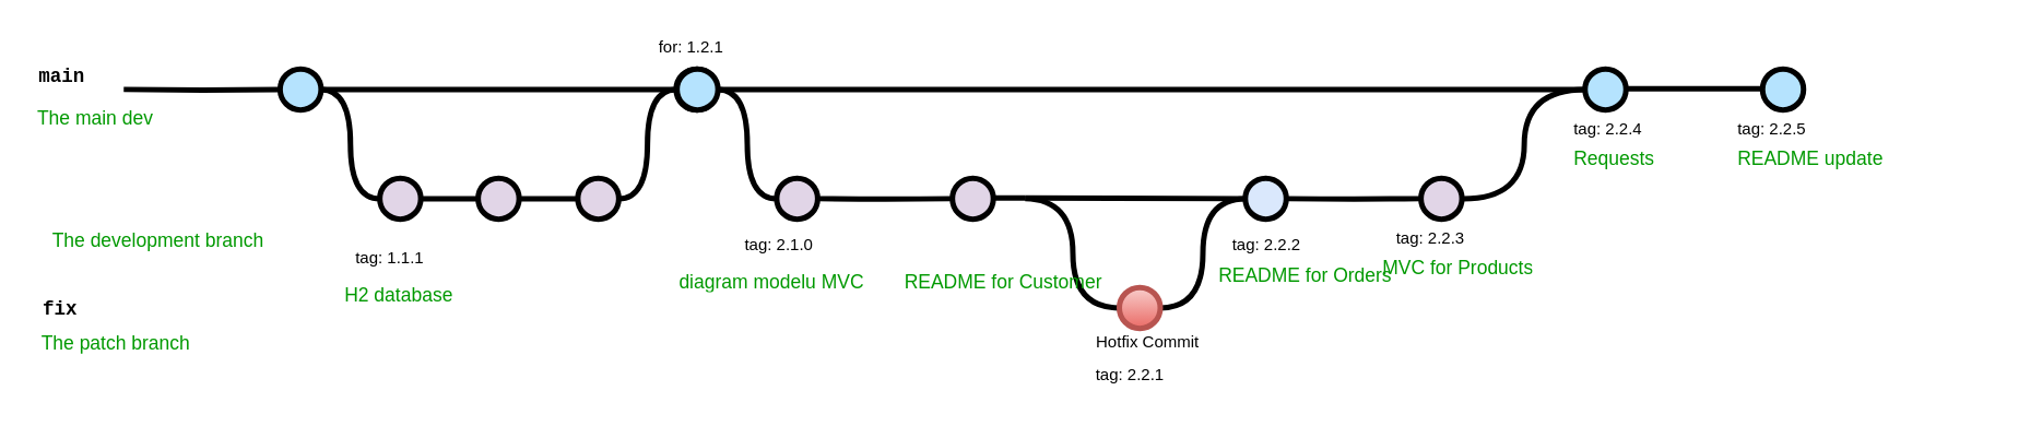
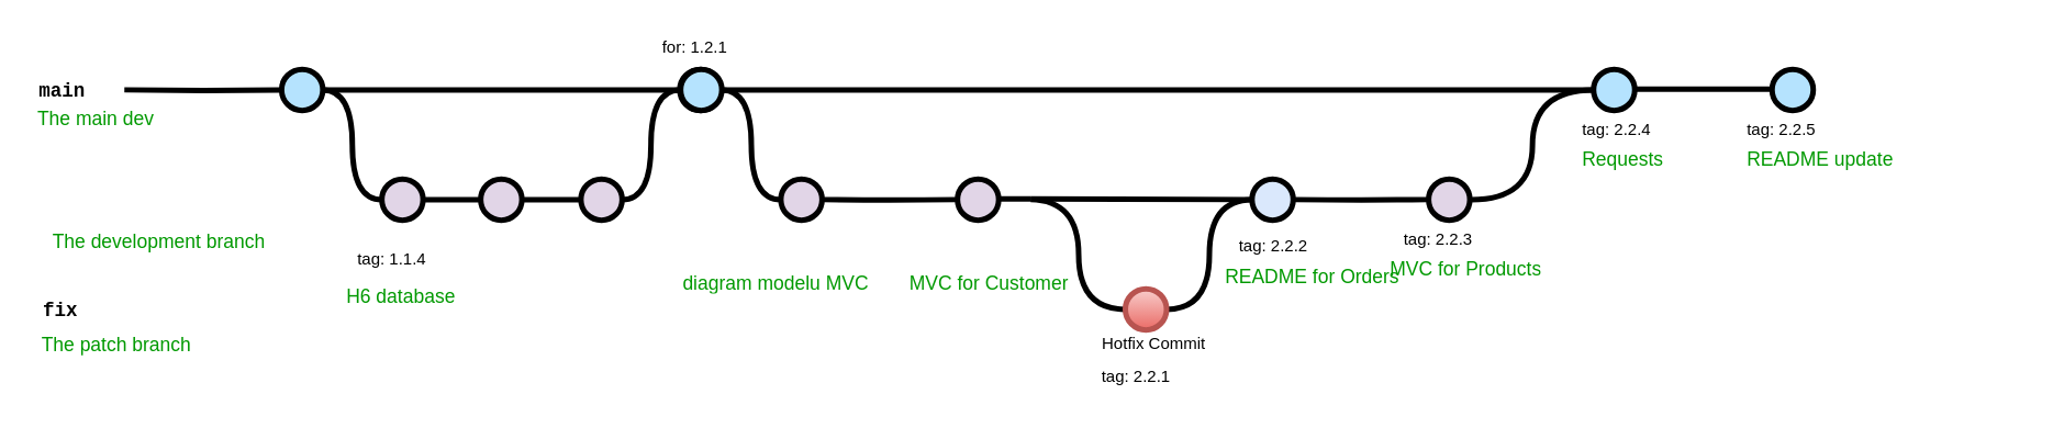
  <mxCell id="0" />
  <mxCell id="1" parent="0" />
  <mxCell id="2" value="" style="edgeStyle=orthogonalEdgeStyle;rounded=0;html=1;jettySize=auto;orthogonalLoop=1;plain-blue;endArrow=none;endFill=0;strokeWidth=4;strokeColor=#000000;" parent="1" source="4" target="6" edge="1"><mxGeometry x="304.5" y="180" as="geometry" /></mxCell>
  <mxCell id="3" style="edgeStyle=orthogonalEdgeStyle;curved=1;rounded=0;html=1;exitX=1;exitY=0.5;exitPerimeter=0;entryX=0;entryY=0.5;entryPerimeter=0;endArrow=none;endFill=0;jettySize=auto;orthogonalLoop=1;strokeWidth=4;fontSize=15;" parent="1" source="4" target="12" edge="1"><mxGeometry relative="1" as="geometry" /></mxCell>
  <mxCell id="4" value="" style="verticalLabelPosition=bottom;verticalAlign=top;html=1;strokeWidth=4;shape=mxgraph.flowchart.on-page_reference;plain-blue;gradientColor=none;fillColor=#B5E3Fe;strokeColor=#000000;" parent="1" vertex="1"><mxGeometry x="204.5" y="50" width="30" height="30" as="geometry" /></mxCell>
  <mxCell id="5" value="" style="edgeStyle=orthogonalEdgeStyle;curved=1;rounded=0;orthogonalLoop=1;jettySize=auto;html=1;endArrow=none;endFill=0;strokeWidth=4;fontFamily=Courier New;fontSize=16;entryX=0;entryY=0.5;entryDx=0;entryDy=0;entryPerimeter=0;" parent="1" source="6" target="45" edge="1"><mxGeometry relative="1" as="geometry"><mxPoint x="1110" y="65" as="targetPoint" /></mxGeometry></mxCell>
  <mxCell id="6" value="" style="verticalLabelPosition=bottom;verticalAlign=top;html=1;strokeWidth=4;shape=mxgraph.flowchart.on-page_reference;plain-blue;gradientColor=none;strokeColor=#000000;" parent="1" vertex="1"><mxGeometry x="494.5" y="50" width="30" height="30" as="geometry" /></mxCell>
  <mxCell id="7" value="" style="edgeStyle=orthogonalEdgeStyle;curved=1;rounded=0;orthogonalLoop=1;jettySize=auto;html=1;endArrow=none;endFill=0;strokeWidth=4;fontFamily=Courier New;fontSize=16;entryX=0;entryY=0.5;entryDx=0;entryDy=0;entryPerimeter=0;" parent="1" target="20" edge="1"><mxGeometry relative="1" as="geometry"><mxPoint x="729.5" y="240" as="targetPoint" /><mxPoint x="750" y="145" as="sourcePoint" /></mxGeometry></mxCell>
  <mxCell id="8" value="" style="verticalLabelPosition=bottom;verticalAlign=top;html=1;strokeWidth=4;shape=mxgraph.flowchart.on-page_reference;plain-blue;gradientColor=none;strokeColor=#000000;" parent="1" vertex="1"><mxGeometry x="911.25" y="130" width="30" height="30" as="geometry" /></mxCell>
  <mxCell id="9" value="" style="edgeStyle=orthogonalEdgeStyle;rounded=0;html=1;jettySize=auto;orthogonalLoop=1;strokeWidth=4;endArrow=none;endFill=0;" parent="1" target="4" edge="1"><mxGeometry x="204.5" y="180" as="geometry"><mxPoint x="90" y="65" as="sourcePoint" /></mxGeometry></mxCell>
- <mxCell id="10" value="main" style="text;html=1;strokeColor=none;fillColor=none;align=center;verticalAlign=middle;whiteSpace=wrap;overflow=hidden;fontSize=14;fontStyle=1;fontFamily=Courier New;" parent="1" vertex="1"><mxGeometry x="20" y="45" width="50" height="20" as="geometry" /></mxCell>
+ <mxCell id="10" value="main" style="text;html=1;strokeColor=none;fillColor=none;align=center;verticalAlign=middle;whiteSpace=wrap;overflow=hidden;fontSize=14;fontStyle=1;fontFamily=Courier New;" parent="1" vertex="1"><mxGeometry x="20" y="55" width="50" height="20" as="geometry" /></mxCell>
  <mxCell id="11" style="edgeStyle=orthogonalEdgeStyle;curved=1;rounded=0;html=1;exitX=1;exitY=0.5;exitPerimeter=0;entryX=0;entryY=0.5;entryPerimeter=0;endArrow=none;endFill=0;jettySize=auto;orthogonalLoop=1;strokeWidth=4;fontSize=15;" parent="1" source="12" target="14" edge="1"><mxGeometry relative="1" as="geometry" /></mxCell>
  <mxCell id="12" value="" style="verticalLabelPosition=bottom;verticalAlign=top;html=1;strokeWidth=4;shape=mxgraph.flowchart.on-page_reference;plain-purple;gradientColor=none;strokeColor=#000000;" parent="1" vertex="1"><mxGeometry x="277.5" y="130" width="30" height="30" as="geometry" /></mxCell>
  <mxCell id="13" style="edgeStyle=orthogonalEdgeStyle;curved=1;rounded=0;html=1;exitX=1;exitY=0.5;exitPerimeter=0;entryX=0;entryY=0.5;entryPerimeter=0;endArrow=none;endFill=0;jettySize=auto;orthogonalLoop=1;strokeWidth=4;fontSize=15;" parent="1" source="14" target="16" edge="1"><mxGeometry relative="1" as="geometry" /></mxCell>
  <mxCell id="14" value="" style="verticalLabelPosition=bottom;verticalAlign=top;html=1;strokeWidth=4;shape=mxgraph.flowchart.on-page_reference;plain-purple;gradientColor=none;strokeColor=#000000;" parent="1" vertex="1"><mxGeometry x="349.5" y="130" width="30" height="30" as="geometry" /></mxCell>
  <mxCell id="15" style="edgeStyle=orthogonalEdgeStyle;curved=1;rounded=0;html=1;exitX=1;exitY=0.5;exitPerimeter=0;entryX=0;entryY=0.5;entryPerimeter=0;endArrow=none;endFill=0;jettySize=auto;orthogonalLoop=1;strokeWidth=4;fontSize=15;" parent="1" source="16" target="6" edge="1"><mxGeometry relative="1" as="geometry" /></mxCell>
  <mxCell id="16" value="" style="verticalLabelPosition=bottom;verticalAlign=top;html=1;strokeWidth=4;shape=mxgraph.flowchart.on-page_reference;plain-purple;gradientColor=none;strokeColor=#000000;" parent="1" vertex="1"><mxGeometry x="422.5" y="130" width="30" height="30" as="geometry" /></mxCell>
  <mxCell id="17" value="The main dev&lt;br&gt;" style="text;html=1;strokeColor=none;fillColor=none;align=left;verticalAlign=middle;whiteSpace=wrap;overflow=hidden;fontSize=14;fontStyle=0;fontColor=#009900;" parent="1" vertex="1"><mxGeometry x="25.25" y="75" width="132.25" height="20" as="geometry" /></mxCell>
  <mxCell id="18" value="The development branch" style="text;html=1;strokeColor=none;fillColor=none;align=left;verticalAlign=middle;whiteSpace=wrap;overflow=hidden;fontSize=14;fontStyle=0;fontColor=#009900;" parent="1" vertex="1"><mxGeometry x="36.25" y="165" width="202.25" height="20" as="geometry" /></mxCell>
  <mxCell id="19" value="" style="edgeStyle=orthogonalEdgeStyle;curved=1;rounded=0;orthogonalLoop=1;jettySize=auto;html=1;endArrow=none;endFill=0;strokeWidth=4;fontFamily=Courier New;fontSize=16;entryX=0;entryY=0.5;entryDx=0;entryDy=0;entryPerimeter=0;" parent="1" source="20" target="8" edge="1"><mxGeometry relative="1" as="geometry"><mxPoint x="942.25" y="225" as="targetPoint" /></mxGeometry></mxCell>
  <mxCell id="20" value="" style="verticalLabelPosition=bottom;verticalAlign=top;html=1;strokeWidth=4;shape=mxgraph.flowchart.on-page_reference;plain-blue;gradientColor=#EA6B66;strokeColor=#B85450;fillColor=#F8CECC;" parent="1" vertex="1"><mxGeometry x="819" y="210" width="30" height="30" as="geometry" /></mxCell>
  <mxCell id="21" value="Hotfix Commit" style="text;html=1;strokeColor=none;fillColor=none;align=center;verticalAlign=middle;whiteSpace=wrap;overflow=hidden;" parent="1" vertex="1"><mxGeometry x="799.5" y="235" width="80" height="30" as="geometry" /></mxCell>
- <mxCell id="22" value="tag: 1.1.1" style="text;whiteSpace=wrap;html=1;" vertex="1" parent="1"><mxGeometry x="258.38" y="175" width="80" height="30" as="geometry" /></mxCell>
+ <mxCell id="22" value="tag: 1.1.4" style="text;whiteSpace=wrap;html=1;" vertex="1" parent="1"><mxGeometry x="258.38" y="175" width="80" height="30" as="geometry" /></mxCell>
  <mxCell id="23" value="for: 1.2.1" style="text;whiteSpace=wrap;html=1;" vertex="1" parent="1"><mxGeometry x="480" y="20" width="80" height="30" as="geometry" /></mxCell>
- <mxCell id="24" value="H2 database" style="text;html=1;strokeColor=none;fillColor=none;align=left;verticalAlign=middle;whiteSpace=wrap;overflow=hidden;fontSize=14;fontStyle=0;fontColor=#009900;" vertex="1" parent="1"><mxGeometry x="250.25" y="205" width="202.25" height="20" as="geometry" /></mxCell>
+ <mxCell id="24" value="H6 database" style="text;html=1;strokeColor=none;fillColor=none;align=left;verticalAlign=middle;whiteSpace=wrap;overflow=hidden;fontSize=14;fontStyle=0;fontColor=#009900;" vertex="1" parent="1"><mxGeometry x="250.25" y="205" width="202.25" height="20" as="geometry" /></mxCell>
  <mxCell id="25" style="edgeStyle=orthogonalEdgeStyle;curved=1;rounded=0;html=1;exitX=1;exitY=0.5;exitPerimeter=0;entryX=0;entryY=0.5;entryPerimeter=0;endArrow=none;endFill=0;jettySize=auto;orthogonalLoop=1;strokeWidth=4;fontSize=15;" edge="1" parent="1" source="26" target="27"><mxGeometry relative="1" as="geometry" /></mxCell>
  <mxCell id="26" value="" style="verticalLabelPosition=bottom;verticalAlign=top;html=1;strokeWidth=4;shape=mxgraph.flowchart.on-page_reference;plain-blue;gradientColor=none;fillColor=#B5E3Fe;strokeColor=#000000;" vertex="1" parent="1"><mxGeometry x="495.12" y="50" width="30" height="30" as="geometry" /></mxCell>
  <mxCell id="27" value="" style="verticalLabelPosition=bottom;verticalAlign=top;html=1;strokeWidth=4;shape=mxgraph.flowchart.on-page_reference;plain-purple;gradientColor=none;strokeColor=#000000;" vertex="1" parent="1"><mxGeometry x="568.12" y="130" width="30" height="30" as="geometry" /></mxCell>
- <mxCell id="28" value="tag: 2.1.0" style="text;whiteSpace=wrap;html=1;" vertex="1" parent="1"><mxGeometry x="543.12" y="165" width="80" height="30" as="geometry" /></mxCell>
  <mxCell id="29" value="diagram modelu MVC" style="text;html=1;strokeColor=none;fillColor=none;align=left;verticalAlign=middle;whiteSpace=wrap;overflow=hidden;fontSize=14;fontStyle=0;fontColor=#009900;" vertex="1" parent="1"><mxGeometry x="494.5" y="195" width="202.25" height="20" as="geometry" /></mxCell>
  <mxCell id="30" style="edgeStyle=orthogonalEdgeStyle;curved=1;rounded=0;html=1;exitX=1;exitY=0.5;exitPerimeter=0;entryX=0;entryY=0.5;entryPerimeter=0;endArrow=none;endFill=0;jettySize=auto;orthogonalLoop=1;strokeWidth=4;fontSize=15;" edge="1" parent="1" target="31"><mxGeometry relative="1" as="geometry"><mxPoint x="598.12" y="145" as="sourcePoint" /></mxGeometry></mxCell>
  <mxCell id="31" value="" style="verticalLabelPosition=bottom;verticalAlign=top;html=1;strokeWidth=4;shape=mxgraph.flowchart.on-page_reference;plain-purple;gradientColor=none;strokeColor=#000000;" vertex="1" parent="1"><mxGeometry x="696.75" y="130" width="30" height="30" as="geometry" /></mxCell>
- <mxCell id="32" value="README for Customer" style="text;html=1;strokeColor=none;fillColor=none;align=left;verticalAlign=middle;whiteSpace=wrap;overflow=hidden;fontSize=14;fontStyle=0;fontColor=#009900;" vertex="1" parent="1"><mxGeometry x="660" y="195" width="202.25" height="20" as="geometry" /></mxCell>
+ <mxCell id="32" value="MVC for Customer" style="text;html=1;strokeColor=none;fillColor=none;align=left;verticalAlign=middle;whiteSpace=wrap;overflow=hidden;fontSize=14;fontStyle=0;fontColor=#009900;" vertex="1" parent="1"><mxGeometry x="660" y="195" width="202.25" height="20" as="geometry" /></mxCell>
  <mxCell id="33" value="" style="edgeStyle=orthogonalEdgeStyle;curved=1;rounded=0;orthogonalLoop=1;jettySize=auto;html=1;endArrow=none;endFill=0;strokeWidth=4;fontFamily=Courier New;fontSize=16;" edge="1" parent="1"><mxGeometry relative="1" as="geometry"><mxPoint x="726.75" y="144.5" as="sourcePoint" /><mxPoint x="750" y="145" as="targetPoint" /></mxGeometry></mxCell>
  <mxCell id="34" value="fix" style="text;html=1;strokeColor=none;fillColor=none;align=left;verticalAlign=middle;whiteSpace=wrap;overflow=hidden;fontSize=14;fontStyle=1;fontFamily=Courier New;" vertex="1" parent="1"><mxGeometry x="28.75" y="215" width="240" height="20" as="geometry" /></mxCell>
  <mxCell id="35" value="The patch branch" style="text;html=1;strokeColor=none;fillColor=none;align=left;verticalAlign=middle;whiteSpace=wrap;overflow=hidden;fontSize=14;fontStyle=0;fontColor=#009900;" vertex="1" parent="1"><mxGeometry x="27.5" y="240" width="202.25" height="20" as="geometry" /></mxCell>
  <mxCell id="36" value="tag: 2.2.1" style="text;whiteSpace=wrap;html=1;" vertex="1" parent="1"><mxGeometry x="799.5" y="260" width="80" height="30" as="geometry" /></mxCell>
  <mxCell id="37" value="" style="edgeStyle=orthogonalEdgeStyle;curved=1;rounded=0;orthogonalLoop=1;jettySize=auto;html=1;endArrow=none;endFill=0;strokeWidth=4;fontFamily=Courier New;fontSize=16;entryX=0;entryY=0.5;entryDx=0;entryDy=0;entryPerimeter=0;" edge="1" parent="1" target="8"><mxGeometry relative="1" as="geometry"><mxPoint x="750" y="144.5" as="sourcePoint" /><mxPoint x="835.5" y="144.5" as="targetPoint" /></mxGeometry></mxCell>
  <mxCell id="38" style="edgeStyle=orthogonalEdgeStyle;curved=1;rounded=0;html=1;exitX=1;exitY=0.5;exitPerimeter=0;entryX=0;entryY=0.5;entryPerimeter=0;endArrow=none;endFill=0;jettySize=auto;orthogonalLoop=1;strokeWidth=4;fontSize=15;" edge="1" parent="1" target="39"><mxGeometry relative="1" as="geometry"><mxPoint x="941.25" y="145" as="sourcePoint" /></mxGeometry></mxCell>
  <mxCell id="39" value="" style="verticalLabelPosition=bottom;verticalAlign=top;html=1;strokeWidth=4;shape=mxgraph.flowchart.on-page_reference;plain-purple;gradientColor=none;strokeColor=#000000;" vertex="1" parent="1"><mxGeometry x="1039.88" y="130" width="30" height="30" as="geometry" /></mxCell>
  <mxCell id="40" value="tag: 2.2.2" style="text;whiteSpace=wrap;html=1;" vertex="1" parent="1"><mxGeometry x="900" y="165" width="80" height="30" as="geometry" /></mxCell>
  <mxCell id="41" value="README for Orders" style="text;html=1;strokeColor=none;fillColor=none;align=left;verticalAlign=middle;whiteSpace=wrap;overflow=hidden;fontSize=14;fontStyle=0;fontColor=#009900;" vertex="1" parent="1"><mxGeometry x="890" y="190" width="202.25" height="20" as="geometry" /></mxCell>
  <mxCell id="42" value="tag: 2.2.3" style="text;whiteSpace=wrap;html=1;" vertex="1" parent="1"><mxGeometry x="1020" y="160" width="80" height="30" as="geometry" /></mxCell>
  <mxCell id="43" value="MVC for Products" style="text;html=1;strokeColor=none;fillColor=none;align=left;verticalAlign=middle;whiteSpace=wrap;overflow=hidden;fontSize=14;fontStyle=0;fontColor=#009900;" vertex="1" parent="1"><mxGeometry x="1010" y="185" width="202.25" height="20" as="geometry" /></mxCell>
  <mxCell id="44" style="edgeStyle=orthogonalEdgeStyle;curved=1;rounded=0;html=1;exitX=1;exitY=0.5;exitPerimeter=0;entryX=0;entryY=0.5;entryPerimeter=0;endArrow=none;endFill=0;jettySize=auto;orthogonalLoop=1;strokeWidth=4;fontSize=15;entryDx=0;entryDy=0;" edge="1" parent="1" target="45"><mxGeometry relative="1" as="geometry"><mxPoint x="1069.88" y="145" as="sourcePoint" /><mxPoint x="1111.88" y="65" as="targetPoint" /></mxGeometry></mxCell>
  <mxCell id="45" value="" style="verticalLabelPosition=bottom;verticalAlign=top;html=1;strokeWidth=4;shape=mxgraph.flowchart.on-page_reference;plain-blue;gradientColor=none;fillColor=#B5E3Fe;strokeColor=#000000;" vertex="1" parent="1"><mxGeometry x="1160" y="50" width="30" height="30" as="geometry" /></mxCell>
  <mxCell id="46" value="tag: 2.2.4" style="text;whiteSpace=wrap;html=1;" vertex="1" parent="1"><mxGeometry x="1150" y="80" width="80" height="30" as="geometry" /></mxCell>
  <mxCell id="47" value="Requests" style="text;html=1;strokeColor=none;fillColor=none;align=left;verticalAlign=middle;whiteSpace=wrap;overflow=hidden;fontSize=14;fontStyle=0;fontColor=#009900;" vertex="1" parent="1"><mxGeometry x="1150" y="105" width="202.25" height="20" as="geometry" /></mxCell>
  <mxCell id="48" value="" style="edgeStyle=orthogonalEdgeStyle;curved=1;rounded=0;orthogonalLoop=1;jettySize=auto;html=1;endArrow=none;endFill=0;strokeWidth=4;fontFamily=Courier New;fontSize=16;" edge="1" parent="1"><mxGeometry relative="1" as="geometry"><mxPoint x="1190" y="64.5" as="sourcePoint" /><mxPoint x="1295.5" y="64.5" as="targetPoint" /></mxGeometry></mxCell>
  <mxCell id="49" value="" style="verticalLabelPosition=bottom;verticalAlign=top;html=1;strokeWidth=4;shape=mxgraph.flowchart.on-page_reference;plain-blue;gradientColor=none;fillColor=#B5E3Fe;strokeColor=#000000;" vertex="1" parent="1"><mxGeometry x="1290" y="50" width="30" height="30" as="geometry" /></mxCell>
  <mxCell id="50" value="tag: 2.2.5" style="text;whiteSpace=wrap;html=1;" vertex="1" parent="1"><mxGeometry x="1270" y="80" width="80" height="30" as="geometry" /></mxCell>
  <mxCell id="51" value="README update" style="text;html=1;strokeColor=none;fillColor=none;align=left;verticalAlign=middle;whiteSpace=wrap;overflow=hidden;fontSize=14;fontStyle=0;fontColor=#009900;" vertex="1" parent="1"><mxGeometry x="1270" y="105" width="202.25" height="20" as="geometry" /></mxCell>
